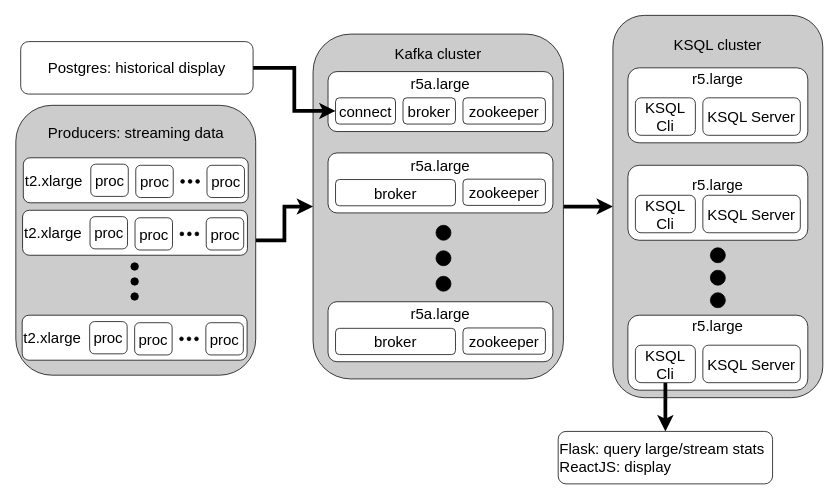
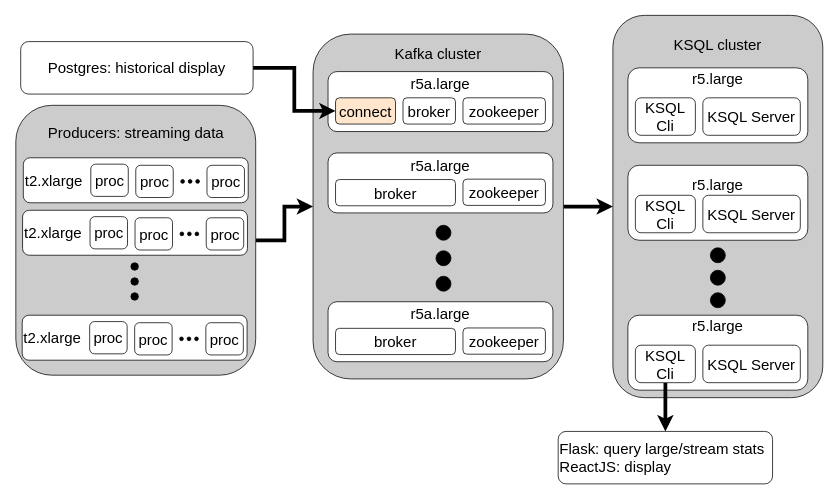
  <mxCell id="0" />
  <mxCell id="1" parent="0" />
  <mxCell id="2" style="edgeStyle=orthogonalEdgeStyle;rounded=0;orthogonalLoop=1;jettySize=auto;html=1;entryX=0;entryY=0.5;entryDx=0;entryDy=0;strokeWidth=5;fontSize=20;" parent="1" source="3" target="10" edge="1"><mxGeometry relative="1" as="geometry" /></mxCell>
  <mxCell id="3" value="Kafka cluster&lt;br&gt;&lt;br&gt;&lt;br&gt;&lt;br style=&quot;font-size: 20px&quot;&gt;&lt;br style=&quot;font-size: 20px&quot;&gt;&lt;br style=&quot;font-size: 20px&quot;&gt;&lt;br style=&quot;font-size: 20px&quot;&gt;&lt;br style=&quot;font-size: 20px&quot;&gt;&lt;br style=&quot;font-size: 20px&quot;&gt;&lt;br style=&quot;font-size: 20px&quot;&gt;&lt;br style=&quot;font-size: 20px&quot;&gt;&lt;br style=&quot;font-size: 20px&quot;&gt;&lt;br style=&quot;font-size: 20px&quot;&gt;&lt;br style=&quot;font-size: 20px&quot;&gt;&lt;br style=&quot;font-size: 20px&quot;&gt;&lt;br style=&quot;font-size: 20px&quot;&gt;&lt;br style=&quot;font-size: 20px&quot;&gt;&lt;br style=&quot;font-size: 20px&quot;&gt;" style="rounded=1;whiteSpace=wrap;html=1;fontSize=20;fillColor=#CCCCCC;" parent="1" vertex="1"><mxGeometry x="417" y="45" width="334" height="460" as="geometry" /></mxCell>
  <mxCell id="4" value="r5a.large&lt;br&gt;&lt;br style=&quot;font-size: 20px&quot;&gt;&lt;br style=&quot;font-size: 20px&quot;&gt;" style="rounded=1;whiteSpace=wrap;html=1;fontSize=20;" parent="1" vertex="1"><mxGeometry x="437" y="95" width="300" height="80" as="geometry" /></mxCell>
- <mxCell id="5" value="connect" style="rounded=1;whiteSpace=wrap;html=1;fontSize=20;" parent="1" vertex="1"><mxGeometry x="447" y="130" width="80" height="35" as="geometry" /></mxCell>
+ <mxCell id="5" value="connect" style="rounded=1;whiteSpace=wrap;html=1;fontSize=20;fillColor=#ffe6cc;" parent="1" vertex="1"><mxGeometry x="447" y="130" width="80" height="35" as="geometry" /></mxCell>
  <mxCell id="6" value="zookeeper" style="rounded=1;whiteSpace=wrap;html=1;fontSize=20;" parent="1" vertex="1"><mxGeometry x="617" y="130" width="110" height="35" as="geometry" /></mxCell>
  <mxCell id="7" value="" style="ellipse;whiteSpace=wrap;html=1;aspect=fixed;fontSize=20;fillColor=#000000;" parent="1" vertex="1"><mxGeometry x="581" y="300" width="20" height="20" as="geometry" /></mxCell>
  <mxCell id="8" value="" style="ellipse;whiteSpace=wrap;html=1;aspect=fixed;fontSize=20;fillColor=#000000;" parent="1" vertex="1"><mxGeometry x="581" y="334" width="20" height="20" as="geometry" /></mxCell>
  <mxCell id="9" value="" style="ellipse;whiteSpace=wrap;html=1;aspect=fixed;fontSize=20;fillColor=#000000;" parent="1" vertex="1"><mxGeometry x="581" y="368" width="20" height="20" as="geometry" /></mxCell>
  <mxCell id="10" value="KSQL cluster&lt;br&gt;&lt;br&gt;&lt;br&gt;&lt;br&gt;&lt;br style=&quot;font-size: 20px&quot;&gt;&lt;br style=&quot;font-size: 20px&quot;&gt;&lt;br style=&quot;font-size: 20px&quot;&gt;&lt;br style=&quot;font-size: 20px&quot;&gt;&lt;br style=&quot;font-size: 20px&quot;&gt;&lt;br style=&quot;font-size: 20px&quot;&gt;&lt;br style=&quot;font-size: 20px&quot;&gt;&lt;br style=&quot;font-size: 20px&quot;&gt;&lt;br style=&quot;font-size: 20px&quot;&gt;&lt;br style=&quot;font-size: 20px&quot;&gt;&lt;br style=&quot;font-size: 20px&quot;&gt;&lt;br style=&quot;font-size: 20px&quot;&gt;&lt;br style=&quot;font-size: 20px&quot;&gt;&lt;br style=&quot;font-size: 20px&quot;&gt;&lt;br style=&quot;font-size: 20px&quot;&gt;" style="rounded=1;whiteSpace=wrap;html=1;fontSize=20;fillColor=#CCCCCC;" parent="1" vertex="1"><mxGeometry x="817" y="20" width="280" height="510" as="geometry" /></mxCell>
  <mxCell id="11" value="r5.large&lt;br&gt;&lt;br style=&quot;font-size: 20px&quot;&gt;&lt;br style=&quot;font-size: 20px&quot;&gt;&lt;br style=&quot;font-size: 20px&quot;&gt;" style="rounded=1;whiteSpace=wrap;html=1;fontSize=20;" parent="1" vertex="1"><mxGeometry x="837" y="90" width="240" height="100" as="geometry" /></mxCell>
  <mxCell id="12" value="KSQL Cli" style="rounded=1;whiteSpace=wrap;html=1;fontSize=20;" parent="1" vertex="1"><mxGeometry x="847" y="130" width="80" height="50" as="geometry" /></mxCell>
  <mxCell id="13" value="KSQL Server" style="rounded=1;whiteSpace=wrap;html=1;fontSize=20;" parent="1" vertex="1"><mxGeometry x="937" y="130" width="130" height="50" as="geometry" /></mxCell>
  <mxCell id="14" value="r5.large&lt;br&gt;&lt;br&gt;&lt;br style=&quot;font-size: 20px&quot;&gt;" style="rounded=1;whiteSpace=wrap;html=1;fontSize=20;" parent="1" vertex="1"><mxGeometry x="837" y="220" width="240" height="100" as="geometry" /></mxCell>
  <mxCell id="15" value="KSQL Cli&lt;br style=&quot;font-size: 20px;&quot;&gt;" style="rounded=1;whiteSpace=wrap;html=1;fontSize=20;" parent="1" vertex="1"><mxGeometry x="847" y="260" width="80" height="50" as="geometry" /></mxCell>
  <mxCell id="16" value="KSQL Server" style="rounded=1;whiteSpace=wrap;html=1;fontSize=20;" parent="1" vertex="1"><mxGeometry x="937" y="260" width="130" height="50" as="geometry" /></mxCell>
  <mxCell id="17" value="" style="ellipse;whiteSpace=wrap;html=1;aspect=fixed;fontSize=20;fillColor=#000000;" parent="1" vertex="1"><mxGeometry x="947" y="330" width="20" height="20" as="geometry" /></mxCell>
  <mxCell id="18" value="" style="ellipse;whiteSpace=wrap;html=1;aspect=fixed;fontSize=20;fillColor=#000000;" parent="1" vertex="1"><mxGeometry x="947" y="360" width="20" height="20" as="geometry" /></mxCell>
  <mxCell id="19" value="" style="ellipse;whiteSpace=wrap;html=1;aspect=fixed;fontSize=20;fillColor=#000000;" parent="1" vertex="1"><mxGeometry x="947" y="390" width="20" height="20" as="geometry" /></mxCell>
  <mxCell id="20" value="r5.large&lt;br&gt;&lt;br style=&quot;font-size: 20px&quot;&gt;&lt;br style=&quot;font-size: 20px&quot;&gt;&lt;br style=&quot;font-size: 20px&quot;&gt;" style="rounded=1;whiteSpace=wrap;html=1;fontSize=20;" parent="1" vertex="1"><mxGeometry x="837" y="420" width="240" height="100" as="geometry" /></mxCell>
  <mxCell id="21" style="edgeStyle=orthogonalEdgeStyle;rounded=0;orthogonalLoop=1;jettySize=auto;html=1;exitX=0.5;exitY=1;exitDx=0;exitDy=0;strokeWidth=5;fontSize=20;" parent="1" source="22" target="37" edge="1"><mxGeometry relative="1" as="geometry" /></mxCell>
  <mxCell id="22" value="KSQL Cli" style="rounded=1;whiteSpace=wrap;html=1;fontSize=20;" parent="1" vertex="1"><mxGeometry x="847" y="460" width="80" height="50" as="geometry" /></mxCell>
  <mxCell id="23" value="KSQL Server" style="rounded=1;whiteSpace=wrap;html=1;fontSize=20;" parent="1" vertex="1"><mxGeometry x="937" y="460" width="130" height="50" as="geometry" /></mxCell>
  <mxCell id="24" style="edgeStyle=orthogonalEdgeStyle;rounded=0;orthogonalLoop=1;jettySize=auto;html=1;entryX=0;entryY=0.5;entryDx=0;entryDy=0;fontSize=20;strokeWidth=5;" parent="1" source="25" target="5" edge="1"><mxGeometry relative="1" as="geometry" /></mxCell>
  <mxCell id="25" value="&lt;font style=&quot;font-size: 20px;&quot;&gt;Postgres: historical display&lt;/font&gt;" style="rounded=1;whiteSpace=wrap;html=1;fillColor=#FFFFFF;fontSize=20;" parent="1" vertex="1"><mxGeometry x="27" y="55" width="310" height="70" as="geometry" /></mxCell>
  <mxCell id="26" value="broker" style="rounded=1;whiteSpace=wrap;html=1;fontSize=20;" parent="1" vertex="1"><mxGeometry x="537" y="130" width="70" height="35" as="geometry" /></mxCell>
  <mxCell id="27" style="edgeStyle=orthogonalEdgeStyle;rounded=0;orthogonalLoop=1;jettySize=auto;html=1;entryX=0;entryY=0.5;entryDx=0;entryDy=0;strokeWidth=5;fontSize=20;" parent="1" source="28" target="3" edge="1"><mxGeometry relative="1" as="geometry" /></mxCell>
  <mxCell id="28" value="&lt;font style=&quot;font-size: 20px;&quot;&gt;Producers: streaming data&lt;br style=&quot;font-size: 20px;&quot;&gt;&lt;br style=&quot;font-size: 20px;&quot;&gt;&lt;br style=&quot;font-size: 20px;&quot;&gt;&lt;br style=&quot;font-size: 20px;&quot;&gt;&lt;br style=&quot;font-size: 20px;&quot;&gt;&lt;br style=&quot;font-size: 20px;&quot;&gt;&lt;br style=&quot;font-size: 20px;&quot;&gt;&lt;br style=&quot;font-size: 20px;&quot;&gt;&lt;br style=&quot;font-size: 20px;&quot;&gt;&lt;br style=&quot;font-size: 20px;&quot;&gt;&lt;br style=&quot;font-size: 20px;&quot;&gt;&lt;br style=&quot;font-size: 20px;&quot;&gt;&lt;br style=&quot;font-size: 20px;&quot;&gt;&lt;/font&gt;" style="rounded=1;whiteSpace=wrap;html=1;fillColor=#CCCCCC;fontSize=20;" parent="1" vertex="1"><mxGeometry x="20.5" y="140" width="320" height="360" as="geometry" /></mxCell>
  <mxCell id="29" value="t2.xlarge" style="rounded=1;whiteSpace=wrap;html=1;fillColor=#FFFFFF;fontSize=20;align=left;" parent="1" vertex="1"><mxGeometry x="30.5" y="210" width="300" height="60" as="geometry" /></mxCell>
  <mxCell id="30" value="" style="ellipse;whiteSpace=wrap;html=1;aspect=fixed;fontSize=20;fillColor=#000000;" parent="1" vertex="1"><mxGeometry x="174" y="350" width="10" height="10" as="geometry" /></mxCell>
  <mxCell id="31" value="" style="ellipse;whiteSpace=wrap;html=1;aspect=fixed;fontSize=20;fillColor=#000000;" parent="1" vertex="1"><mxGeometry x="174" y="370" width="10" height="10" as="geometry" /></mxCell>
  <mxCell id="32" value="" style="ellipse;whiteSpace=wrap;html=1;aspect=fixed;fontSize=20;fillColor=#000000;" parent="1" vertex="1"><mxGeometry x="174" y="390" width="10" height="10" as="geometry" /></mxCell>
  <mxCell id="33" value="proc" style="rounded=1;whiteSpace=wrap;html=1;fillColor=#FFFFFF;fontSize=20;align=center;" parent="1" vertex="1"><mxGeometry x="120.5" y="218.5" width="50" height="43" as="geometry" /></mxCell>
  <mxCell id="34" value="" style="ellipse;whiteSpace=wrap;html=1;aspect=fixed;fontSize=20;fillColor=#000000;" parent="1" vertex="1"><mxGeometry x="240.5" y="239" width="5" height="5" as="geometry" /></mxCell>
  <mxCell id="35" value="" style="ellipse;whiteSpace=wrap;html=1;aspect=fixed;fontSize=20;fillColor=#000000;" parent="1" vertex="1"><mxGeometry x="250.5" y="239" width="5" height="5" as="geometry" /></mxCell>
  <mxCell id="36" value="" style="ellipse;whiteSpace=wrap;html=1;aspect=fixed;fontSize=20;fillColor=#000000;" parent="1" vertex="1"><mxGeometry x="260.5" y="239" width="5" height="5" as="geometry" /></mxCell>
  <mxCell id="37" value="&lt;font style=&quot;font-size: 20px;&quot;&gt;Flask: query large/stream stats&lt;br style=&quot;font-size: 20px;&quot;&gt;ReactJS: display&lt;br style=&quot;font-size: 20px;&quot;&gt;&lt;/font&gt;" style="rounded=1;whiteSpace=wrap;html=1;fillColor=#FFFFFF;fontSize=20;align=left;" parent="1" vertex="1"><mxGeometry x="744" y="575" width="286" height="70" as="geometry" /></mxCell>
  <mxCell id="38" value="proc" style="rounded=1;whiteSpace=wrap;html=1;fillColor=#FFFFFF;fontSize=20;align=center;" parent="1" vertex="1"><mxGeometry x="180.5" y="220" width="50" height="43" as="geometry" /></mxCell>
  <mxCell id="39" value="proc" style="rounded=1;whiteSpace=wrap;html=1;fillColor=#FFFFFF;fontSize=20;align=center;" parent="1" vertex="1"><mxGeometry x="275.5" y="220" width="50" height="43" as="geometry" /></mxCell>
  <mxCell id="40" value="t2.xlarge" style="rounded=1;whiteSpace=wrap;html=1;fillColor=#FFFFFF;fontSize=20;align=left;" parent="1" vertex="1"><mxGeometry x="29.5" y="280" width="300" height="60" as="geometry" /></mxCell>
  <mxCell id="41" value="proc" style="rounded=1;whiteSpace=wrap;html=1;fillColor=#FFFFFF;fontSize=20;align=center;" parent="1" vertex="1"><mxGeometry x="119.5" y="288.5" width="50" height="43" as="geometry" /></mxCell>
  <mxCell id="42" value="" style="ellipse;whiteSpace=wrap;html=1;aspect=fixed;fontSize=20;fillColor=#000000;" parent="1" vertex="1"><mxGeometry x="239.5" y="309" width="5" height="5" as="geometry" /></mxCell>
  <mxCell id="43" value="" style="ellipse;whiteSpace=wrap;html=1;aspect=fixed;fontSize=20;fillColor=#000000;" parent="1" vertex="1"><mxGeometry x="249.5" y="309" width="5" height="5" as="geometry" /></mxCell>
  <mxCell id="44" value="" style="ellipse;whiteSpace=wrap;html=1;aspect=fixed;fontSize=20;fillColor=#000000;" parent="1" vertex="1"><mxGeometry x="259.5" y="309" width="5" height="5" as="geometry" /></mxCell>
  <mxCell id="45" value="proc" style="rounded=1;whiteSpace=wrap;html=1;fillColor=#FFFFFF;fontSize=20;align=center;" parent="1" vertex="1"><mxGeometry x="179.5" y="290" width="50" height="43" as="geometry" /></mxCell>
  <mxCell id="46" value="proc" style="rounded=1;whiteSpace=wrap;html=1;fillColor=#FFFFFF;fontSize=20;align=center;" parent="1" vertex="1"><mxGeometry x="274.5" y="290" width="50" height="43" as="geometry" /></mxCell>
  <mxCell id="47" value="t2.xlarge" style="rounded=1;whiteSpace=wrap;html=1;fillColor=#FFFFFF;fontSize=20;align=left;" parent="1" vertex="1"><mxGeometry x="29" y="420" width="300" height="60" as="geometry" /></mxCell>
  <mxCell id="48" value="proc" style="rounded=1;whiteSpace=wrap;html=1;fillColor=#FFFFFF;fontSize=20;align=center;" parent="1" vertex="1"><mxGeometry x="119" y="428.5" width="50" height="43" as="geometry" /></mxCell>
  <mxCell id="49" value="" style="ellipse;whiteSpace=wrap;html=1;aspect=fixed;fontSize=20;fillColor=#000000;" parent="1" vertex="1"><mxGeometry x="239" y="449" width="5" height="5" as="geometry" /></mxCell>
  <mxCell id="50" value="" style="ellipse;whiteSpace=wrap;html=1;aspect=fixed;fontSize=20;fillColor=#000000;" parent="1" vertex="1"><mxGeometry x="249" y="449" width="5" height="5" as="geometry" /></mxCell>
  <mxCell id="51" value="" style="ellipse;whiteSpace=wrap;html=1;aspect=fixed;fontSize=20;fillColor=#000000;" parent="1" vertex="1"><mxGeometry x="259" y="449" width="5" height="5" as="geometry" /></mxCell>
  <mxCell id="52" value="proc" style="rounded=1;whiteSpace=wrap;html=1;fillColor=#FFFFFF;fontSize=20;align=center;" parent="1" vertex="1"><mxGeometry x="179" y="430" width="50" height="43" as="geometry" /></mxCell>
  <mxCell id="53" value="proc" style="rounded=1;whiteSpace=wrap;html=1;fillColor=#FFFFFF;fontSize=20;align=center;" parent="1" vertex="1"><mxGeometry x="274" y="430" width="50" height="43" as="geometry" /></mxCell>
  <mxCell id="54" value="r5a.large&lt;br&gt;&lt;br style=&quot;font-size: 20px&quot;&gt;&lt;br style=&quot;font-size: 20px&quot;&gt;" style="rounded=1;whiteSpace=wrap;html=1;fontSize=20;" parent="1" vertex="1"><mxGeometry x="437" y="203.5" width="300" height="80" as="geometry" /></mxCell>
  <mxCell id="55" value="zookeeper" style="rounded=1;whiteSpace=wrap;html=1;fontSize=20;" parent="1" vertex="1"><mxGeometry x="617" y="238.5" width="110" height="35" as="geometry" /></mxCell>
  <mxCell id="56" value="broker" style="rounded=1;whiteSpace=wrap;html=1;fontSize=20;" parent="1" vertex="1"><mxGeometry x="447" y="239" width="160" height="35" as="geometry" /></mxCell>
  <mxCell id="57" value="r5a.large&lt;br&gt;&lt;br style=&quot;font-size: 20px&quot;&gt;&lt;br style=&quot;font-size: 20px&quot;&gt;" style="rounded=1;whiteSpace=wrap;html=1;fontSize=20;" parent="1" vertex="1"><mxGeometry x="437" y="402" width="300" height="80" as="geometry" /></mxCell>
  <mxCell id="58" value="zookeeper" style="rounded=1;whiteSpace=wrap;html=1;fontSize=20;" parent="1" vertex="1"><mxGeometry x="617" y="437" width="110" height="35" as="geometry" /></mxCell>
  <mxCell id="59" value="broker" style="rounded=1;whiteSpace=wrap;html=1;fontSize=20;" parent="1" vertex="1"><mxGeometry x="447" y="437.5" width="160" height="35" as="geometry" /></mxCell>
